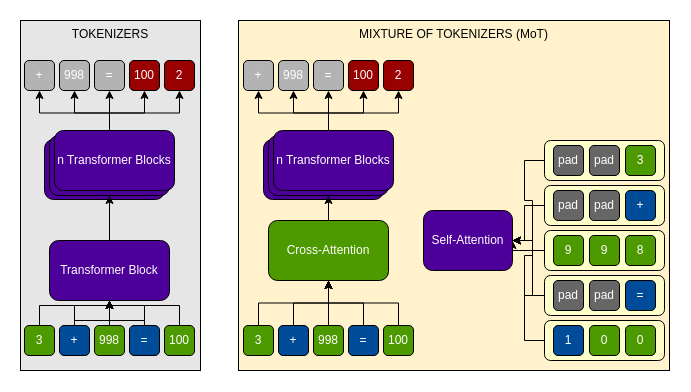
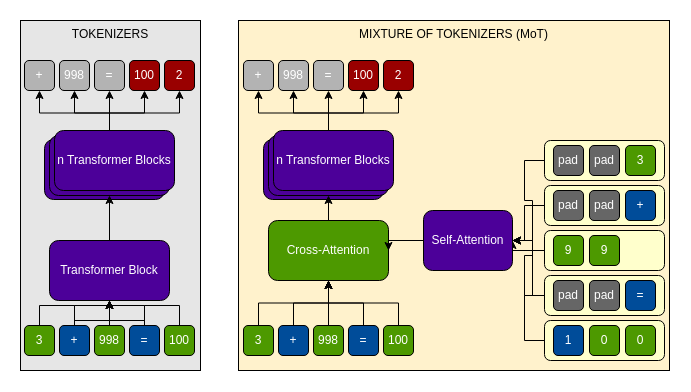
  <mxCell id="0" />
  <mxCell id="1" parent="0" />
  <mxCell id="2" value="TOKENIZERS" style="rounded=0;whiteSpace=wrap;html=1;verticalAlign=top;fillColor=#E6E6E6;" vertex="1" parent="1"><mxGeometry x="20" y="20" width="180" height="350" as="geometry" /></mxCell>
  <mxCell id="3" value="MIXTURE OF TOKENIZERS (MoT)" style="rounded=0;whiteSpace=wrap;html=1;verticalAlign=top;fillColor=#fff2cc;" vertex="1" parent="1"><mxGeometry x="238" y="20" width="431" height="350" as="geometry" /></mxCell>
  <mxCell id="4" value="" style="rounded=1;whiteSpace=wrap;html=1;fontColor=#FFFFFF;fillColor=#4C0099;" vertex="1" parent="1"><mxGeometry x="263" y="139" width="120" height="60" as="geometry" /></mxCell>
  <mxCell id="5" style="edgeStyle=orthogonalEdgeStyle;rounded=0;orthogonalLoop=1;jettySize=auto;html=1;exitX=0;exitY=0.5;exitDx=0;exitDy=0;entryX=1;entryY=0.5;entryDx=0;entryDy=0;" edge="1" parent="1" source="6" target="48"><mxGeometry relative="1" as="geometry" /></mxCell>
  <mxCell id="6" value="" style="rounded=1;whiteSpace=wrap;html=1;fontColor=#FFFFFF;fillColor=#FFFFCC;" vertex="1" parent="1"><mxGeometry x="544" y="320" width="120" height="40" as="geometry" /></mxCell>
  <mxCell id="7" style="edgeStyle=orthogonalEdgeStyle;rounded=0;orthogonalLoop=1;jettySize=auto;html=1;exitX=0;exitY=0.5;exitDx=0;exitDy=0;entryX=1;entryY=0.5;entryDx=0;entryDy=0;" edge="1" parent="1" source="8" target="48"><mxGeometry relative="1" as="geometry" /></mxCell>
  <mxCell id="8" value="" style="rounded=1;whiteSpace=wrap;html=1;fontColor=#FFFFFF;fillColor=#FFFFCC;" vertex="1" parent="1"><mxGeometry x="544" y="275" width="120" height="40" as="geometry" /></mxCell>
  <mxCell id="9" style="edgeStyle=orthogonalEdgeStyle;rounded=0;orthogonalLoop=1;jettySize=auto;html=1;exitX=0;exitY=0.5;exitDx=0;exitDy=0;entryX=1;entryY=0.5;entryDx=0;entryDy=0;" edge="1" parent="1" source="10" target="48"><mxGeometry relative="1" as="geometry" /></mxCell>
  <mxCell id="10" value="" style="rounded=1;whiteSpace=wrap;html=1;fontColor=#FFFFFF;fillColor=#FFFFCC;" vertex="1" parent="1"><mxGeometry x="544" y="230" width="120" height="40" as="geometry" /></mxCell>
  <mxCell id="11" style="edgeStyle=orthogonalEdgeStyle;rounded=0;orthogonalLoop=1;jettySize=auto;html=1;exitX=0;exitY=0.5;exitDx=0;exitDy=0;entryX=1;entryY=0.5;entryDx=0;entryDy=0;" edge="1" parent="1" source="12" target="48"><mxGeometry relative="1" as="geometry" /></mxCell>
  <mxCell id="12" value="" style="rounded=1;whiteSpace=wrap;html=1;fontColor=#FFFFFF;fillColor=#FFFFCC;" vertex="1" parent="1"><mxGeometry x="544" y="185" width="120" height="40" as="geometry" /></mxCell>
  <mxCell id="13" style="edgeStyle=orthogonalEdgeStyle;rounded=0;orthogonalLoop=1;jettySize=auto;html=1;exitX=0;exitY=0.5;exitDx=0;exitDy=0;entryX=1;entryY=0.5;entryDx=0;entryDy=0;" edge="1" parent="1" source="14" target="48"><mxGeometry relative="1" as="geometry" /></mxCell>
  <mxCell id="14" value="" style="rounded=1;whiteSpace=wrap;html=1;fontColor=#FFFFFF;fillColor=#FFFFCC;" vertex="1" parent="1"><mxGeometry x="544" y="140" width="120" height="40" as="geometry" /></mxCell>
  <mxCell id="15" value="pad" style="rounded=1;whiteSpace=wrap;html=1;fillColor=#666666;fontColor=#FFFFFF;" parent="1" vertex="1"><mxGeometry x="553" y="145" width="30" height="30" as="geometry" /></mxCell>
  <mxCell id="16" value="pad" style="rounded=1;whiteSpace=wrap;html=1;fillColor=#666666;fontColor=#FFFFFF;" parent="1" vertex="1"><mxGeometry x="589" y="145" width="30" height="30" as="geometry" /></mxCell>
  <mxCell id="17" value="3" style="rounded=1;whiteSpace=wrap;html=1;fillColor=#4D9900;fontColor=#FFFFFF;" parent="1" vertex="1"><mxGeometry x="625" y="145" width="30" height="30" as="geometry" /></mxCell>
  <mxCell id="18" value="pad" style="rounded=1;whiteSpace=wrap;html=1;fillColor=#666666;fontColor=#FFFFFF;" parent="1" vertex="1"><mxGeometry x="553" y="190" width="30" height="30" as="geometry" /></mxCell>
  <mxCell id="19" value="pad" style="rounded=1;whiteSpace=wrap;html=1;fillColor=#666666;fontColor=#FFFFFF;" parent="1" vertex="1"><mxGeometry x="589" y="190" width="30" height="30" as="geometry" /></mxCell>
  <mxCell id="20" value="+" style="rounded=1;whiteSpace=wrap;html=1;fillColor=#004C99;fontColor=#FFFFFF;" parent="1" vertex="1"><mxGeometry x="625" y="190" width="30" height="30" as="geometry" /></mxCell>
  <mxCell id="21" value="9" style="rounded=1;whiteSpace=wrap;html=1;fillColor=#4D9900;fontColor=#FFFFFF;" parent="1" vertex="1"><mxGeometry x="553" y="235" width="30" height="30" as="geometry" /></mxCell>
  <mxCell id="22" value="9" style="rounded=1;whiteSpace=wrap;html=1;fillColor=#4D9900;fontColor=#FFFFFF;" parent="1" vertex="1"><mxGeometry x="589" y="235" width="30" height="30" as="geometry" /></mxCell>
- <mxCell id="23" value="8" style="rounded=1;whiteSpace=wrap;html=1;fillColor=#4D9900;fontColor=#FFFFFF;" parent="1" vertex="1"><mxGeometry x="625" y="235" width="30" height="30" as="geometry" /></mxCell>
  <mxCell id="24" value="pad" style="rounded=1;whiteSpace=wrap;html=1;fillColor=#666666;fontColor=#FFFFFF;" parent="1" vertex="1"><mxGeometry x="553" y="280" width="30" height="30" as="geometry" /></mxCell>
  <mxCell id="25" value="pad" style="rounded=1;whiteSpace=wrap;html=1;fillColor=#666666;fontColor=#FFFFFF;" parent="1" vertex="1"><mxGeometry x="589" y="280" width="30" height="30" as="geometry" /></mxCell>
  <mxCell id="26" value="=" style="rounded=1;whiteSpace=wrap;html=1;fillColor=#004C99;fontColor=#FFFFFF;" parent="1" vertex="1"><mxGeometry x="625" y="280" width="30" height="30" as="geometry" /></mxCell>
  <mxCell id="27" value="1" style="rounded=1;whiteSpace=wrap;html=1;fillColor=#004c99;fontColor=#FFFFFF;" parent="1" vertex="1"><mxGeometry x="553" y="325" width="30" height="30" as="geometry" /></mxCell>
  <mxCell id="28" value="0" style="rounded=1;whiteSpace=wrap;html=1;fillColor=#4D9900;fontColor=#FFFFFF;" parent="1" vertex="1"><mxGeometry x="589" y="325" width="30" height="30" as="geometry" /></mxCell>
  <mxCell id="29" value="0" style="rounded=1;whiteSpace=wrap;html=1;fillColor=#4D9900;fontColor=#FFFFFF;" parent="1" vertex="1"><mxGeometry x="625" y="325" width="30" height="30" as="geometry" /></mxCell>
  <mxCell id="30" style="edgeStyle=orthogonalEdgeStyle;rounded=0;orthogonalLoop=1;jettySize=auto;html=1;exitX=0.5;exitY=0;exitDx=0;exitDy=0;entryX=0.5;entryY=1;entryDx=0;entryDy=0;fontColor=#FFFFFF;" edge="1" parent="1" source="31" target="46"><mxGeometry relative="1" as="geometry" /></mxCell>
  <mxCell id="31" value="3" style="rounded=1;whiteSpace=wrap;html=1;fillColor=#4D9900;fontColor=#FFFFFF;" vertex="1" parent="1"><mxGeometry x="243" y="325" width="30" height="30" as="geometry" /></mxCell>
  <mxCell id="32" style="edgeStyle=orthogonalEdgeStyle;rounded=0;orthogonalLoop=1;jettySize=auto;html=1;exitX=0.5;exitY=0;exitDx=0;exitDy=0;entryX=0.5;entryY=1;entryDx=0;entryDy=0;fontColor=#FFFFFF;" edge="1" parent="1" source="33" target="46"><mxGeometry relative="1" as="geometry" /></mxCell>
  <mxCell id="33" value="+" style="rounded=1;whiteSpace=wrap;html=1;fillColor=#004C99;fontColor=#FFFFFF;" vertex="1" parent="1"><mxGeometry x="278" y="325" width="30" height="30" as="geometry" /></mxCell>
  <mxCell id="34" style="edgeStyle=orthogonalEdgeStyle;rounded=0;orthogonalLoop=1;jettySize=auto;html=1;exitX=0.5;exitY=0;exitDx=0;exitDy=0;entryX=0.5;entryY=1;entryDx=0;entryDy=0;fontColor=#FFFFFF;" edge="1" parent="1" source="35" target="46"><mxGeometry relative="1" as="geometry" /></mxCell>
  <mxCell id="35" value="998" style="rounded=1;whiteSpace=wrap;html=1;fillColor=#4D9900;fontColor=#FFFFFF;" vertex="1" parent="1"><mxGeometry x="313" y="325" width="30" height="30" as="geometry" /></mxCell>
  <mxCell id="36" style="edgeStyle=orthogonalEdgeStyle;rounded=0;orthogonalLoop=1;jettySize=auto;html=1;exitX=0.5;exitY=0;exitDx=0;exitDy=0;entryX=0.5;entryY=1;entryDx=0;entryDy=0;fontColor=#FFFFFF;" edge="1" parent="1" source="37" target="46"><mxGeometry relative="1" as="geometry" /></mxCell>
  <mxCell id="37" value="=" style="rounded=1;whiteSpace=wrap;html=1;fillColor=#004C99;fontColor=#FFFFFF;" vertex="1" parent="1"><mxGeometry x="348" y="325" width="30" height="30" as="geometry" /></mxCell>
  <mxCell id="38" style="edgeStyle=orthogonalEdgeStyle;rounded=0;orthogonalLoop=1;jettySize=auto;html=1;exitX=0.5;exitY=0;exitDx=0;exitDy=0;entryX=0.5;entryY=1;entryDx=0;entryDy=0;fontColor=#FFFFFF;" edge="1" parent="1" source="39" target="46"><mxGeometry relative="1" as="geometry" /></mxCell>
  <mxCell id="39" value="100" style="rounded=1;whiteSpace=wrap;html=1;fillColor=#4D9900;fontColor=#FFFFFF;" vertex="1" parent="1"><mxGeometry x="383" y="325" width="30" height="30" as="geometry" /></mxCell>
  <mxCell id="40" value="+" style="rounded=1;whiteSpace=wrap;html=1;fillColor=#B3B3B3;fontColor=#FFFFFF;" vertex="1" parent="1"><mxGeometry x="243" y="60" width="30" height="30" as="geometry" /></mxCell>
  <mxCell id="41" value="998" style="rounded=1;whiteSpace=wrap;html=1;fillColor=#B3B3B3;fontColor=#FFFFFF;" vertex="1" parent="1"><mxGeometry x="278" y="60" width="30" height="30" as="geometry" /></mxCell>
  <mxCell id="42" value="=" style="rounded=1;whiteSpace=wrap;html=1;fillColor=#B3B3B3;fontColor=#FFFFFF;" vertex="1" parent="1"><mxGeometry x="313" y="60" width="30" height="30" as="geometry" /></mxCell>
  <mxCell id="43" value="100" style="rounded=1;whiteSpace=wrap;html=1;fillColor=#990000;fontColor=#FFFFFF;" vertex="1" parent="1"><mxGeometry x="348" y="60" width="30" height="30" as="geometry" /></mxCell>
  <mxCell id="44" value="2" style="rounded=1;whiteSpace=wrap;html=1;fillColor=#990000;fontColor=#FFFFFF;" vertex="1" parent="1"><mxGeometry x="383" y="60" width="30" height="30" as="geometry" /></mxCell>
  <mxCell id="45" style="edgeStyle=orthogonalEdgeStyle;rounded=0;orthogonalLoop=1;jettySize=auto;html=1;exitX=0.5;exitY=0;exitDx=0;exitDy=0;entryX=0.5;entryY=1;entryDx=0;entryDy=0;" edge="1" parent="1" source="46" target="54"><mxGeometry relative="1" as="geometry" /></mxCell>
  <mxCell id="46" value="Cross-Attention" style="rounded=1;whiteSpace=wrap;html=1;fontColor=#FFFFFF;fillColor=#4d9900;" vertex="1" parent="1"><mxGeometry x="268" y="220" width="120" height="60" as="geometry" /></mxCell>
+ <mxCell id="47" style="edgeStyle=orthogonalEdgeStyle;rounded=0;orthogonalLoop=1;jettySize=auto;html=1;exitX=0;exitY=0.5;exitDx=0;exitDy=0;entryX=1;entryY=0.5;entryDx=0;entryDy=0;" edge="1" parent="1" source="48" target="46"><mxGeometry relative="1" as="geometry" /></mxCell>
  <mxCell id="48" value="Self-Attention" style="rounded=1;whiteSpace=wrap;html=1;fontColor=#FFFFFF;fillColor=#4C0099;" vertex="1" parent="1"><mxGeometry x="423" y="210" width="89" height="60" as="geometry" /></mxCell>
  <mxCell id="49" style="edgeStyle=orthogonalEdgeStyle;rounded=0;orthogonalLoop=1;jettySize=auto;html=1;exitX=0.5;exitY=0;exitDx=0;exitDy=0;entryX=0.5;entryY=1;entryDx=0;entryDy=0;" edge="1" parent="1" source="54" target="42"><mxGeometry relative="1" as="geometry" /></mxCell>
  <mxCell id="50" style="edgeStyle=orthogonalEdgeStyle;rounded=0;orthogonalLoop=1;jettySize=auto;html=1;exitX=0.5;exitY=0;exitDx=0;exitDy=0;entryX=0.5;entryY=1;entryDx=0;entryDy=0;" edge="1" parent="1" source="54" target="43"><mxGeometry relative="1" as="geometry" /></mxCell>
  <mxCell id="51" style="edgeStyle=orthogonalEdgeStyle;rounded=0;orthogonalLoop=1;jettySize=auto;html=1;exitX=0.5;exitY=0;exitDx=0;exitDy=0;entryX=0.5;entryY=1;entryDx=0;entryDy=0;" edge="1" parent="1" source="54" target="44"><mxGeometry relative="1" as="geometry" /></mxCell>
  <mxCell id="52" style="edgeStyle=orthogonalEdgeStyle;rounded=0;orthogonalLoop=1;jettySize=auto;html=1;exitX=0.5;exitY=0;exitDx=0;exitDy=0;entryX=0.5;entryY=1;entryDx=0;entryDy=0;" edge="1" parent="1" source="54" target="41"><mxGeometry relative="1" as="geometry" /></mxCell>
  <mxCell id="53" style="edgeStyle=orthogonalEdgeStyle;rounded=0;orthogonalLoop=1;jettySize=auto;html=1;exitX=0.5;exitY=0;exitDx=0;exitDy=0;entryX=0.5;entryY=1;entryDx=0;entryDy=0;" edge="1" parent="1" source="54" target="40"><mxGeometry relative="1" as="geometry" /></mxCell>
  <mxCell id="54" value="" style="rounded=1;whiteSpace=wrap;html=1;fontColor=#FFFFFF;fillColor=#4C0099;" vertex="1" parent="1"><mxGeometry x="268" y="135" width="120" height="60" as="geometry" /></mxCell>
  <mxCell id="55" value="" style="rounded=1;whiteSpace=wrap;html=1;fontColor=#FFFFFF;fillColor=#4C0099;" vertex="1" parent="1"><mxGeometry x="44" y="139" width="120" height="60" as="geometry" /></mxCell>
  <mxCell id="56" style="edgeStyle=orthogonalEdgeStyle;rounded=0;orthogonalLoop=1;jettySize=auto;html=1;exitX=0.5;exitY=0;exitDx=0;exitDy=0;entryX=0.5;entryY=1;entryDx=0;entryDy=0;fontColor=#FFFFFF;" edge="1" source="57" target="72" parent="1"><mxGeometry relative="1" as="geometry" /></mxCell>
  <mxCell id="57" value="3" style="rounded=1;whiteSpace=wrap;html=1;fillColor=#4D9900;fontColor=#FFFFFF;" vertex="1" parent="1"><mxGeometry x="24" y="325" width="30" height="30" as="geometry" /></mxCell>
  <mxCell id="58" style="edgeStyle=orthogonalEdgeStyle;rounded=0;orthogonalLoop=1;jettySize=auto;html=1;exitX=0.5;exitY=0;exitDx=0;exitDy=0;entryX=0.5;entryY=1;entryDx=0;entryDy=0;fontColor=#FFFFFF;" edge="1" source="59" target="72" parent="1"><mxGeometry relative="1" as="geometry" /></mxCell>
  <mxCell id="59" value="+" style="rounded=1;whiteSpace=wrap;html=1;fillColor=#004C99;fontColor=#FFFFFF;" vertex="1" parent="1"><mxGeometry x="59" y="325" width="30" height="30" as="geometry" /></mxCell>
  <mxCell id="60" style="edgeStyle=orthogonalEdgeStyle;rounded=0;orthogonalLoop=1;jettySize=auto;html=1;exitX=0.5;exitY=0;exitDx=0;exitDy=0;entryX=0.5;entryY=1;entryDx=0;entryDy=0;fontColor=#FFFFFF;" edge="1" source="61" target="72" parent="1"><mxGeometry relative="1" as="geometry" /></mxCell>
  <mxCell id="61" value="998" style="rounded=1;whiteSpace=wrap;html=1;fillColor=#4D9900;fontColor=#FFFFFF;" vertex="1" parent="1"><mxGeometry x="94" y="325" width="30" height="30" as="geometry" /></mxCell>
  <mxCell id="62" style="edgeStyle=orthogonalEdgeStyle;rounded=0;orthogonalLoop=1;jettySize=auto;html=1;exitX=0.5;exitY=0;exitDx=0;exitDy=0;entryX=0.5;entryY=1;entryDx=0;entryDy=0;fontColor=#FFFFFF;" edge="1" source="63" target="72" parent="1"><mxGeometry relative="1" as="geometry" /></mxCell>
  <mxCell id="63" value="=" style="rounded=1;whiteSpace=wrap;html=1;fillColor=#004C99;fontColor=#FFFFFF;" vertex="1" parent="1"><mxGeometry x="129" y="325" width="30" height="30" as="geometry" /></mxCell>
  <mxCell id="64" style="edgeStyle=orthogonalEdgeStyle;rounded=0;orthogonalLoop=1;jettySize=auto;html=1;exitX=0.5;exitY=0;exitDx=0;exitDy=0;entryX=0.5;entryY=1;entryDx=0;entryDy=0;fontColor=#FFFFFF;" edge="1" source="65" target="72" parent="1"><mxGeometry relative="1" as="geometry" /></mxCell>
  <mxCell id="65" value="100" style="rounded=1;whiteSpace=wrap;html=1;fillColor=#4D9900;fontColor=#FFFFFF;" vertex="1" parent="1"><mxGeometry x="164" y="325" width="30" height="30" as="geometry" /></mxCell>
  <mxCell id="66" value="+" style="rounded=1;whiteSpace=wrap;html=1;fillColor=#B3B3B3;fontColor=#FFFFFF;" vertex="1" parent="1"><mxGeometry x="24" y="60" width="30" height="30" as="geometry" /></mxCell>
  <mxCell id="67" value="998" style="rounded=1;whiteSpace=wrap;html=1;fillColor=#B3B3B3;fontColor=#FFFFFF;" vertex="1" parent="1"><mxGeometry x="59" y="60" width="30" height="30" as="geometry" /></mxCell>
  <mxCell id="68" value="=" style="rounded=1;whiteSpace=wrap;html=1;fillColor=#B3B3B3;fontColor=#FFFFFF;" vertex="1" parent="1"><mxGeometry x="94" y="60" width="30" height="30" as="geometry" /></mxCell>
  <mxCell id="69" value="100" style="rounded=1;whiteSpace=wrap;html=1;fillColor=#990000;fontColor=#FFFFFF;" vertex="1" parent="1"><mxGeometry x="129" y="60" width="30" height="30" as="geometry" /></mxCell>
  <mxCell id="70" value="2" style="rounded=1;whiteSpace=wrap;html=1;fillColor=#990000;fontColor=#FFFFFF;" vertex="1" parent="1"><mxGeometry x="164" y="60" width="30" height="30" as="geometry" /></mxCell>
  <mxCell id="71" style="edgeStyle=orthogonalEdgeStyle;rounded=0;orthogonalLoop=1;jettySize=auto;html=1;exitX=0.5;exitY=0;exitDx=0;exitDy=0;entryX=0.5;entryY=1;entryDx=0;entryDy=0;" edge="1" source="72" target="78" parent="1"><mxGeometry relative="1" as="geometry" /></mxCell>
  <mxCell id="72" value="Transformer Block" style="rounded=1;whiteSpace=wrap;html=1;fontColor=#FFFFFF;fillColor=#4C0099;" vertex="1" parent="1"><mxGeometry x="49" y="240" width="120" height="60" as="geometry" /></mxCell>
  <mxCell id="73" style="edgeStyle=orthogonalEdgeStyle;rounded=0;orthogonalLoop=1;jettySize=auto;html=1;exitX=0.5;exitY=0;exitDx=0;exitDy=0;entryX=0.5;entryY=1;entryDx=0;entryDy=0;" edge="1" parent="1" source="78" target="66"><mxGeometry relative="1" as="geometry" /></mxCell>
  <mxCell id="74" style="edgeStyle=orthogonalEdgeStyle;rounded=0;orthogonalLoop=1;jettySize=auto;html=1;exitX=0.5;exitY=0;exitDx=0;exitDy=0;entryX=0.5;entryY=1;entryDx=0;entryDy=0;" edge="1" parent="1" source="78" target="67"><mxGeometry relative="1" as="geometry" /></mxCell>
  <mxCell id="75" style="edgeStyle=orthogonalEdgeStyle;rounded=0;orthogonalLoop=1;jettySize=auto;html=1;exitX=0.5;exitY=0;exitDx=0;exitDy=0;entryX=0.5;entryY=1;entryDx=0;entryDy=0;" edge="1" parent="1" source="78" target="68"><mxGeometry relative="1" as="geometry" /></mxCell>
  <mxCell id="76" style="edgeStyle=orthogonalEdgeStyle;rounded=0;orthogonalLoop=1;jettySize=auto;html=1;exitX=0.5;exitY=0;exitDx=0;exitDy=0;entryX=0.5;entryY=1;entryDx=0;entryDy=0;" edge="1" parent="1" source="78" target="69"><mxGeometry relative="1" as="geometry" /></mxCell>
  <mxCell id="77" style="edgeStyle=orthogonalEdgeStyle;rounded=0;orthogonalLoop=1;jettySize=auto;html=1;exitX=0.5;exitY=0;exitDx=0;exitDy=0;entryX=0.5;entryY=1;entryDx=0;entryDy=0;" edge="1" parent="1" source="78" target="70"><mxGeometry relative="1" as="geometry" /></mxCell>
  <mxCell id="78" value="" style="rounded=1;whiteSpace=wrap;html=1;fontColor=#FFFFFF;fillColor=#4C0099;" vertex="1" parent="1"><mxGeometry x="49" y="135" width="120" height="60" as="geometry" /></mxCell>
  <mxCell id="79" value="n Transformer Blocks" style="rounded=1;whiteSpace=wrap;html=1;fontColor=#FFFFFF;fillColor=#4C0099;" vertex="1" parent="1"><mxGeometry x="273" y="130" width="120" height="60" as="geometry" /></mxCell>
  <mxCell id="80" value="n Transformer Blocks" style="rounded=1;whiteSpace=wrap;html=1;fontColor=#FFFFFF;fillColor=#4C0099;" vertex="1" parent="1"><mxGeometry x="54" y="130" width="120" height="60" as="geometry" /></mxCell>
